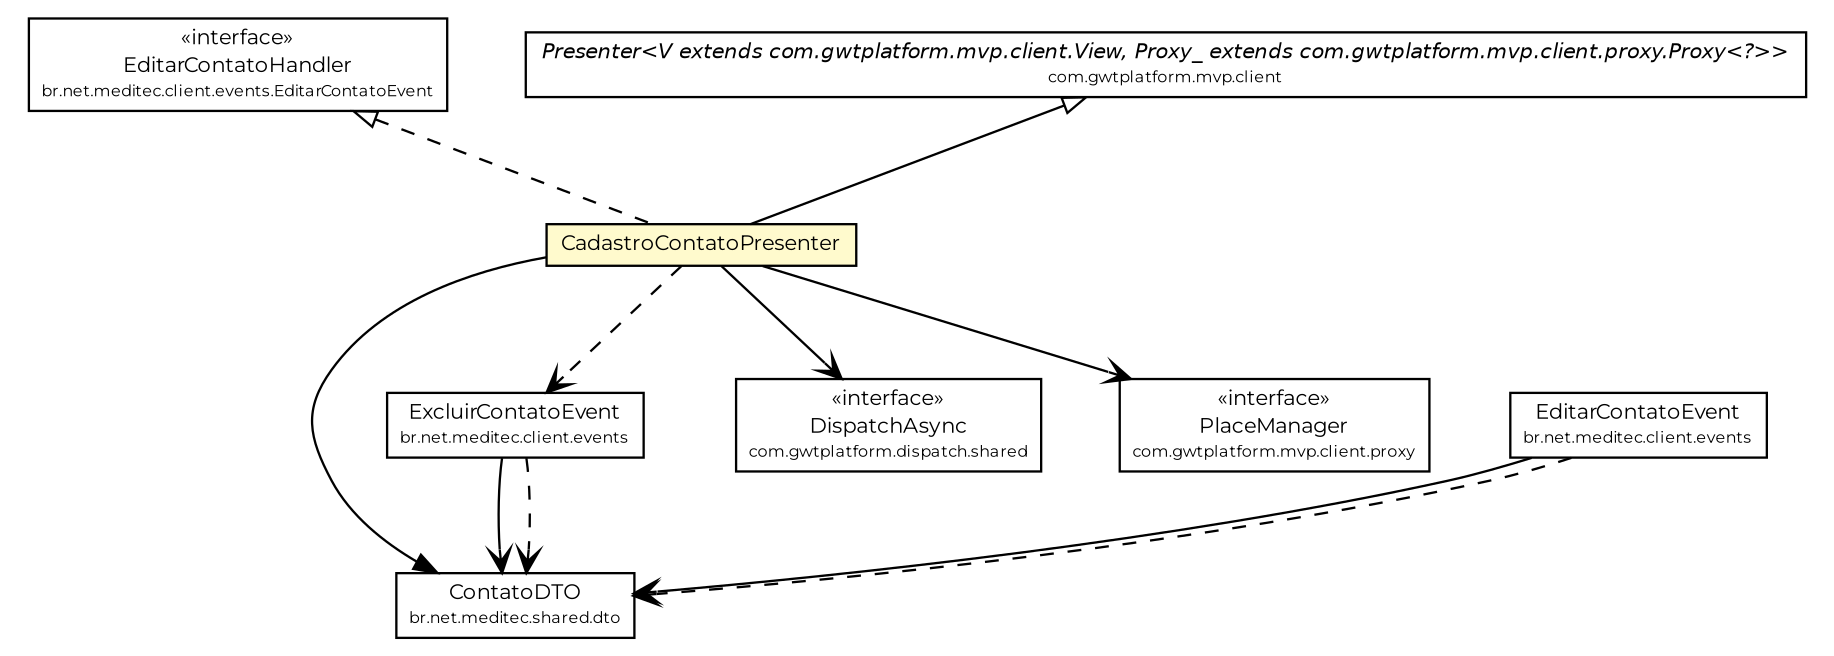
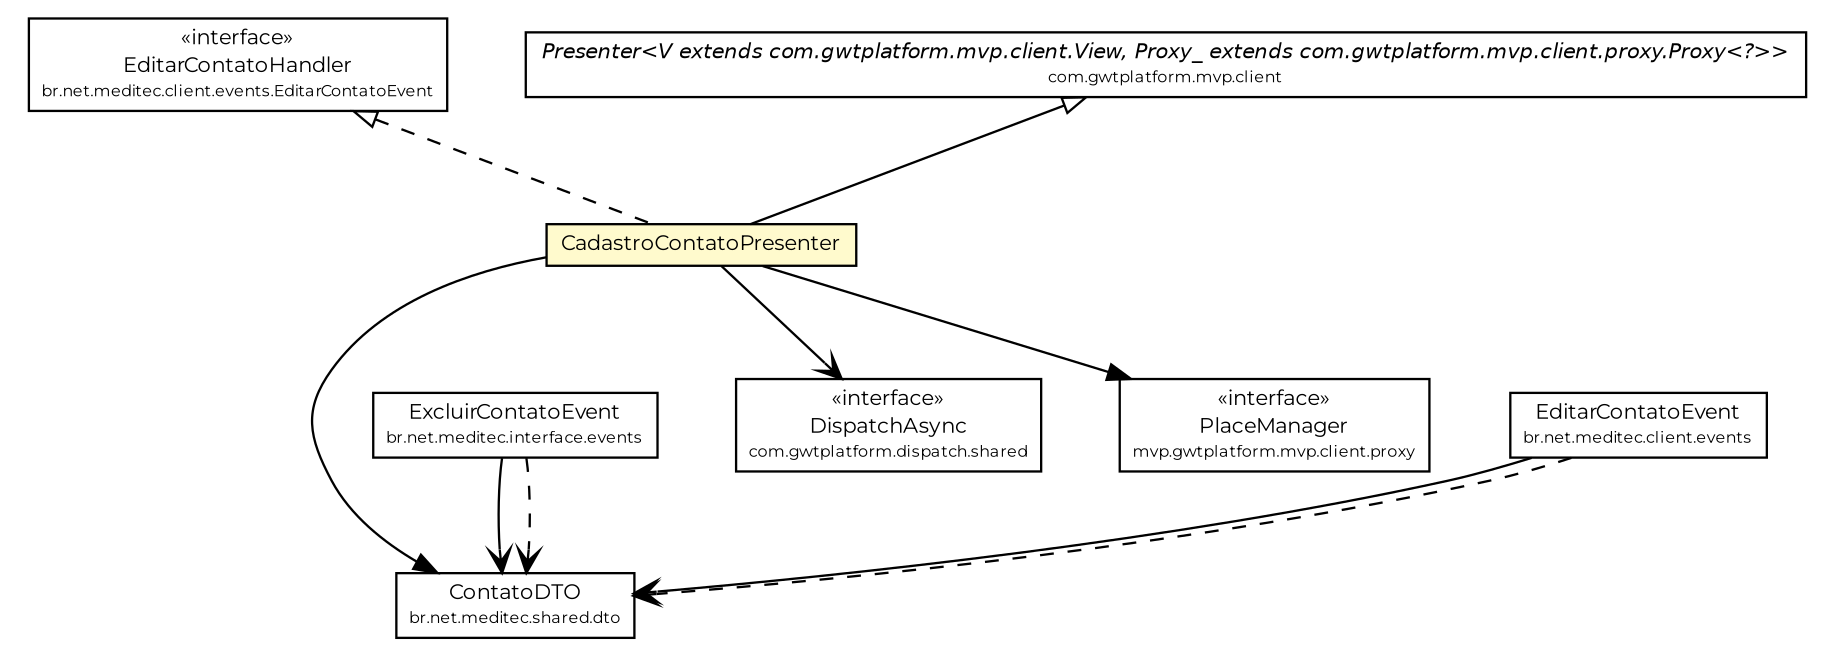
  digraph {
    fontname=Montserrat
    node [fontcolor=black fontname=Montserrat fontsize=9.0 shape=plaintext]
    edge [arrowhead=open color=black fontcolor=black fontname=Montserrat fontsize=10.0 headport=p labelfontname=Helvetica labelfontsize=10 tailport=p]
    n1 [label=<<table border="0" cellborder="1" cellspacing="0" cellpadding="2" port="p" href="../../../shared/dto/ContatoDTO.html"> 		<tr><td><table border="0" cellspacing="0" cellpadding="1"> 			<tr><td> ContatoDTO </td></tr> 			<tr><td><font point-size="7.0"> br.net.meditec.shared.dto </font></td></tr> 		</table></td></tr> 		</table>>]
-   n2 [label=<<table border="0" cellborder="1" cellspacing="0" cellpadding="2" port="p" href="../../events/ExcluirContatoEvent.html"> 		<tr><td><table border="0" cellspacing="0" cellpadding="1"> 			<tr><td> ExcluirContatoEvent </td></tr> 			<tr><td><font point-size="7.0"> br.net.meditec.client.events </font></td></tr> 		</table></td></tr> 		</table>>]
+   n2 [label=<<table border="0" cellborder="1" cellspacing="0" cellpadding="2" port="p" href="../../events/ExcluirContatoEvent.html"> 		<tr><td><table border="0" cellspacing="0" cellpadding="1"> 			<tr><td> ExcluirContatoEvent </td></tr> 			<tr><td><font point-size="7.0"> br.net.meditec.interface.events </font></td></tr> 		</table></td></tr> 		</table>>]
    n3 [label=<<table border="0" cellborder="1" cellspacing="0" cellpadding="2" port="p" bgcolor="lemonChiffon" href="./CadastroContatoPresenter.html"> 		<tr><td><table border="0" cellspacing="0" cellpadding="1"> 			<tr><td> CadastroContatoPresenter </td></tr> 		</table></td></tr> 		</table>>]
    n4 [label=<<table border="0" cellborder="1" cellspacing="0" cellpadding="2" port="p" href="http://java.sun.com/j2se/1.4.2/docs/api/com/gwtplatform/dispatch/shared/DispatchAsync.html"> 		<tr><td><table border="0" cellspacing="0" cellpadding="1"> 			<tr><td> &laquo;interface&raquo; </td></tr> 			<tr><td> DispatchAsync </td></tr> 			<tr><td><font point-size="7.0"> com.gwtplatform.dispatch.shared </font></td></tr> 		</table></td></tr> 		</table>>]
-   n5 [label=<<table border="0" cellborder="1" cellspacing="0" cellpadding="2" port="p" href="http://java.sun.com/j2se/1.4.2/docs/api/com/gwtplatform/mvp/client/proxy/PlaceManager.html"> 		<tr><td><table border="0" cellspacing="0" cellpadding="1"> 			<tr><td> &laquo;interface&raquo; </td></tr> 			<tr><td> PlaceManager </td></tr> 			<tr><td><font point-size="7.0"> com.gwtplatform.mvp.client.proxy </font></td></tr> 		</table></td></tr> 		</table>>]
+   n5 [label=<<table border="0" cellborder="1" cellspacing="0" cellpadding="2" port="p" href="http://java.sun.com/j2se/1.4.2/docs/api/com/gwtplatform/mvp/client/proxy/PlaceManager.html"> 		<tr><td><table border="0" cellspacing="0" cellpadding="1"> 			<tr><td> &laquo;interface&raquo; </td></tr> 			<tr><td> PlaceManager </td></tr> 			<tr><td><font point-size="7.0"> mvp.gwtplatform.mvp.client.proxy </font></td></tr> 		</table></td></tr> 		</table>>]
    n6 [label=<<table border="0" cellborder="1" cellspacing="0" cellpadding="2" port="p" href="../../events/EditarContatoEvent.html"> 		<tr><td><table border="0" cellspacing="0" cellpadding="1"> 			<tr><td> EditarContatoEvent </td></tr> 			<tr><td><font point-size="7.0"> br.net.meditec.client.events </font></td></tr> 		</table></td></tr> 		</table>>]
    n7 [label=<<table border="0" cellborder="1" cellspacing="0" cellpadding="2" port="p" href="../../events/EditarContatoEvent.EditarContatoHandler.html"> 		<tr><td><table border="0" cellspacing="0" cellpadding="1"> 			<tr><td> &laquo;interface&raquo; </td></tr> 			<tr><td> EditarContatoHandler </td></tr> 			<tr><td><font point-size="7.0"> br.net.meditec.client.events.EditarContatoEvent </font></td></tr> 		</table></td></tr> 		</table>>]
    n8 [label=<<table border="0" cellborder="1" cellspacing="0" cellpadding="2" port="p" href="http://java.sun.com/j2se/1.4.2/docs/api/com/gwtplatform/mvp/client/Presenter.html"> 		<tr><td><table border="0" cellspacing="0" cellpadding="1"> 			<tr><td><font face="Helvetica-Oblique"> Presenter&lt;V extends com.gwtplatform.mvp.client.View, Proxy_ extends com.gwtplatform.mvp.client.proxy.Proxy&lt;?&gt;&gt; </font></td></tr> 			<tr><td><font point-size="7.0"> com.gwtplatform.mvp.client </font></td></tr> 		</table></td></tr> 		</table>>]
    n2 -> n1
    n2 -> n1 [style=dashed]
    n3 -> n1 [arrowhead=normal]
-   n3 -> n2 [style=dashed]
    n3 -> n4
-   n3 -> n5
+   n3 -> n5 [arrowhead=normal]
    n6 -> n1
    n6 -> n1 [style=dashed]
    n7 -> n3 [arrowtail=empty dir=back fontsize=10 style=dashed arrowhead="" color="" fontcolor=""]
    n8 -> n3 [arrowtail=empty dir=back fontsize=10 arrowhead="" color="" fontcolor=""]
  }
